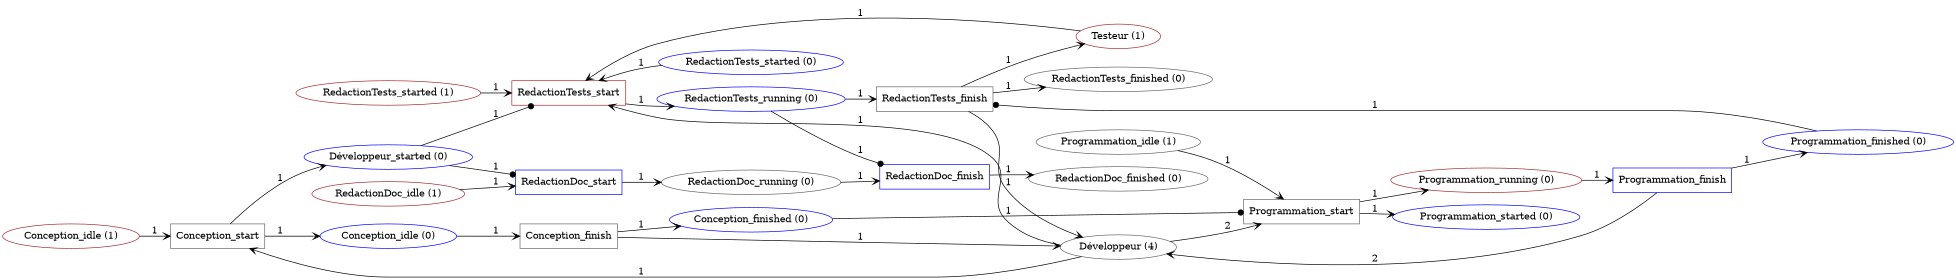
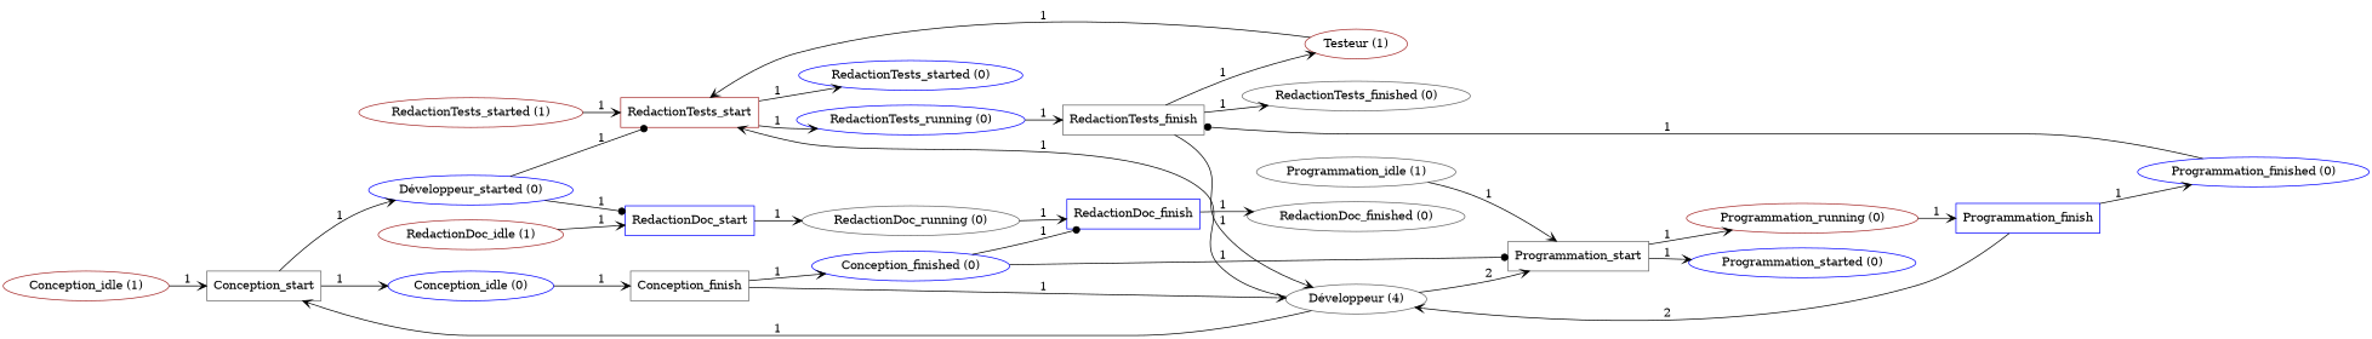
  digraph {
    rankdir=LR
    node [color=blue]
    edge [arrowhead=vee]
    Conception_start [color=gray40 shape=box]
    Conception_finish [color=gray40 shape=box]
    RedactionDoc_start [shape=box]
    RedactionDoc_finish [shape=box]
    Programmation_start [color=gray40 shape=box]
    Programmation_finish [shape=box]
    RedactionTests_start [color=brown shape=box]
    RedactionTests_finish [color=gray40 shape=box]
    n9 [label="Développeur_started (0)"]
    n10 [label="Conception_idle (0)"]
    "Conception_finished (0)"
    "Développeur (4)" [color=gray40]
    "RedactionDoc_running (0)" [color=gray40]
    "RedactionDoc_finished (0)" [color=gray40]
    "Programmation_started (0)"
    "Programmation_running (0)" [color=brown]
    "Programmation_finished (0)"
    "RedactionTests_started (0)"
    "RedactionTests_running (0)"
    "RedactionTests_finished (0)" [color=gray40]
    "Testeur (1)" [color=brown]
    "Conception_idle (1)" [color=brown]
    "RedactionDoc_idle (1)" [color=brown]
    "Programmation_idle (1)" [color=gray40]
    n25 [color=brown label="RedactionTests_started (1)"]
    subgraph sub_1 {
      Conception_start
      Conception_finish
      RedactionDoc_start
      RedactionDoc_finish
      Programmation_start
      Programmation_finish
      RedactionTests_start
      RedactionTests_finish
    }
    Conception_start -> n9 [label=1]
    Conception_start -> n10 [label=1]
    Conception_finish -> "Conception_finished (0)" [label=1]
    Conception_finish -> "Développeur (4)" [label=1]
    RedactionDoc_start -> "RedactionDoc_running (0)" [label=1]
    RedactionDoc_finish -> "RedactionDoc_finished (0)" [label=1]
    Programmation_start -> "Programmation_started (0)" [label=1]
    Programmation_start -> "Programmation_running (0)" [label=1]
    Programmation_finish -> "Développeur (4)" [label=2]
    Programmation_finish -> "Programmation_finished (0)" [label=1]
-   "RedactionTests_started (0)" -> RedactionTests_start [label=1]
+   RedactionTests_start -> "RedactionTests_started (0)" [label=1]
    RedactionTests_start -> "RedactionTests_running (0)" [label=1]
    RedactionTests_finish -> "Développeur (4)" [label=1]
    RedactionTests_finish -> "RedactionTests_finished (0)" [label=1]
    RedactionTests_finish -> "Testeur (1)" [label=1]
    n9 -> RedactionDoc_start [arrowhead=dot label=1]
    n9 -> RedactionTests_start [arrowhead=dot label=1]
    n10 -> Conception_finish [label=1]
-   "RedactionTests_running (0)" -> RedactionDoc_finish [arrowhead=dot label=1]
+   "Conception_finished (0)" -> RedactionDoc_finish [arrowhead=dot label=1]
    "Conception_finished (0)" -> Programmation_start [arrowhead=dot label=1]
    "Développeur (4)" -> Conception_start [label=1]
    "Développeur (4)" -> Programmation_start [label=2]
    "Développeur (4)" -> RedactionTests_start [label=1]
    "RedactionDoc_running (0)" -> RedactionDoc_finish [label=1]
    "Programmation_running (0)" -> Programmation_finish [label=1]
    "Programmation_finished (0)" -> RedactionTests_finish [arrowhead=dot label=1]
    "RedactionTests_running (0)" -> RedactionTests_finish [label=1]
    "Testeur (1)" -> RedactionTests_start [label=1]
    "Conception_idle (1)" -> Conception_start [label=1]
    "RedactionDoc_idle (1)" -> RedactionDoc_start [label=1]
    "Programmation_idle (1)" -> Programmation_start [label=1]
    n25 -> RedactionTests_start [label=1]
  }
